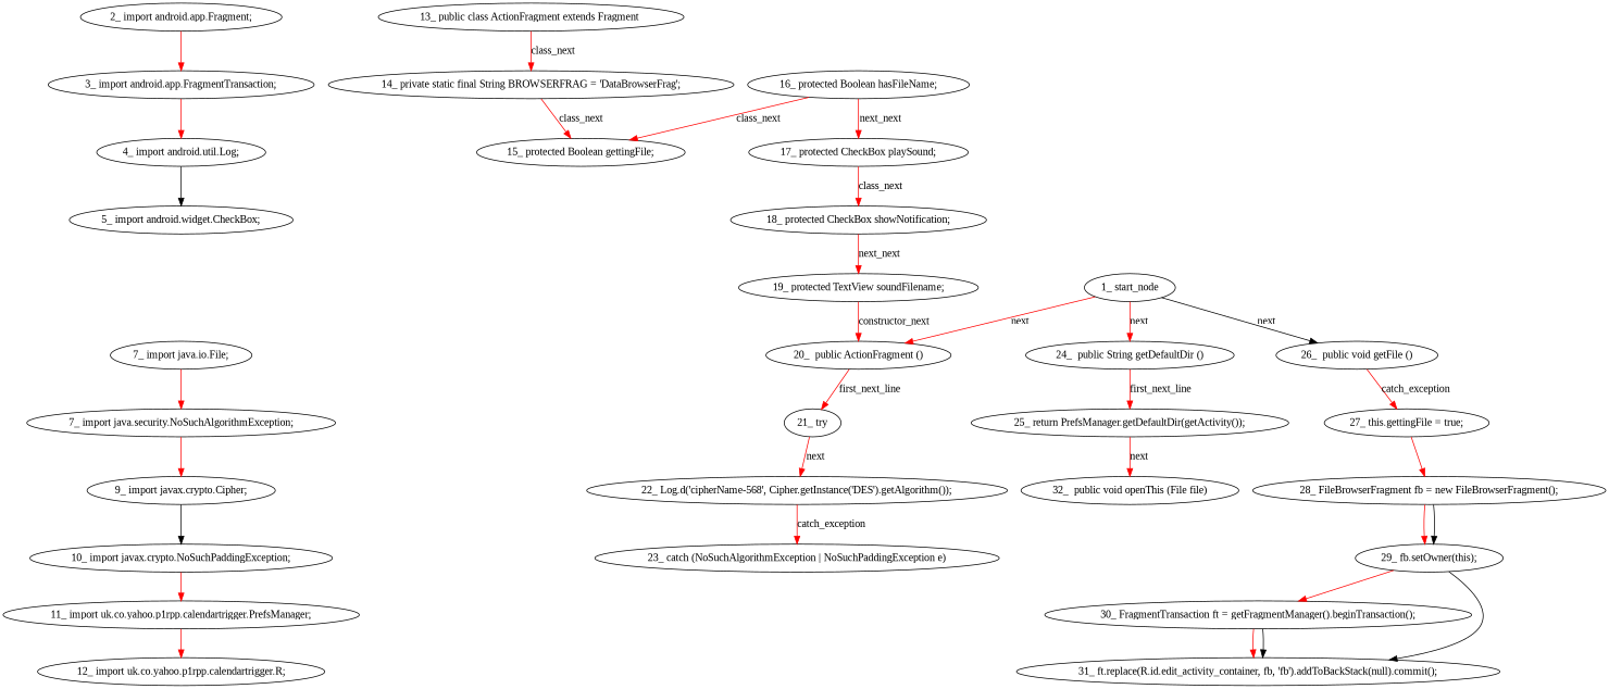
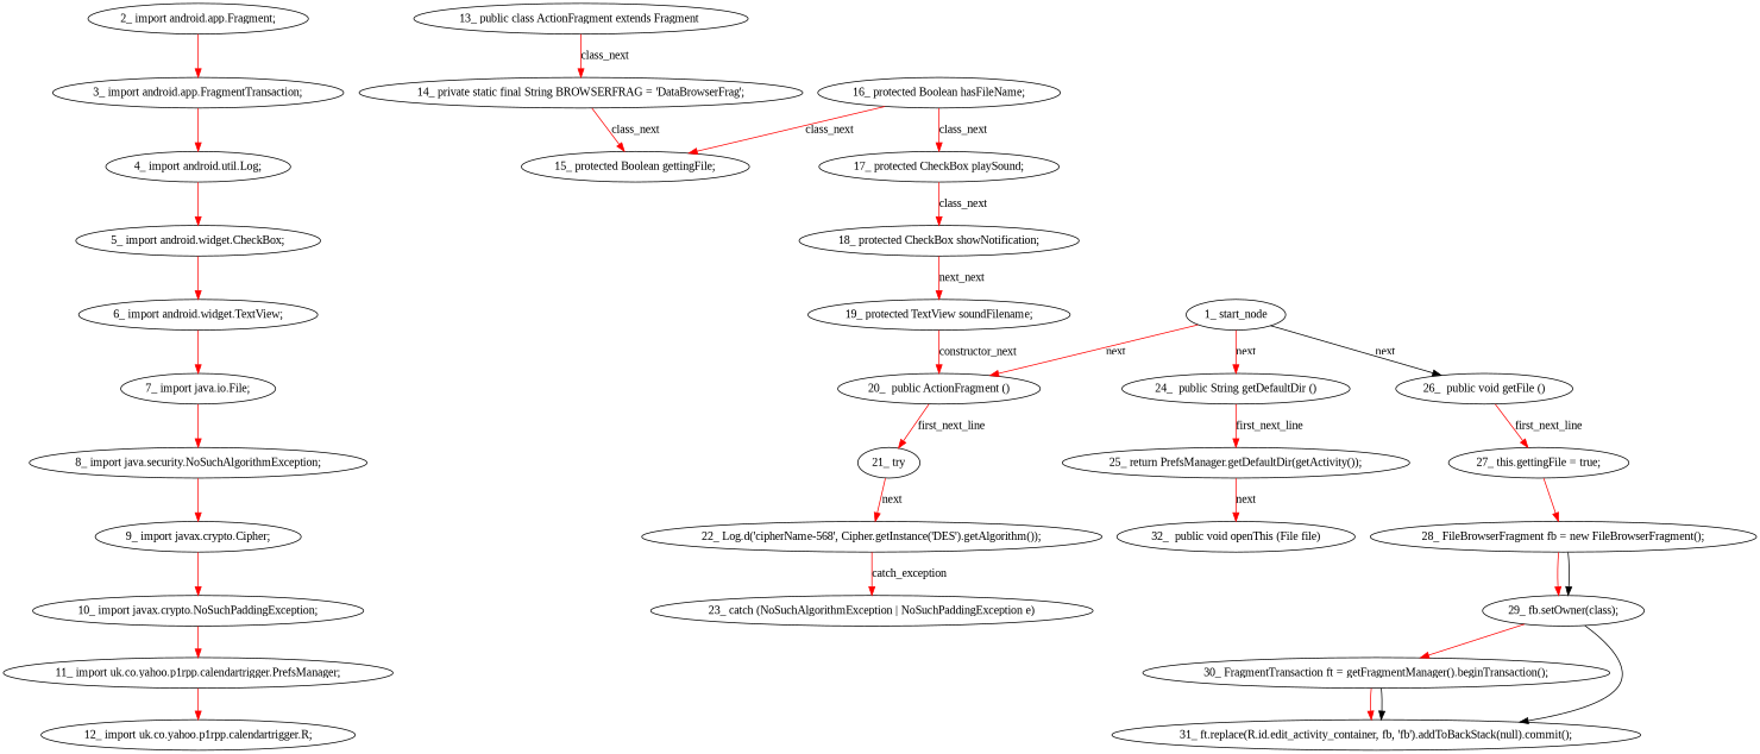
  digraph {
    fontname="Liberation Serif"
    node [fontname="Liberation Serif" type_label=expression_statement]
    edge [color=red controlflow_type="next_line 1', edge_type=CFG_edge, key=0, label='next_line 1" fontname="Liberation Serif"]
    n1 [label="2_ import android.app.Fragment;"]
    n2 [label="3_ import android.app.FragmentTransaction;"]
    n3 [label="4_ import android.util.Log;"]
    n4 [label="5_ import android.widget.CheckBox;"]
+   n5 [label="6_ import android.widget.TextView;"]
    n6 [label="7_ import java.io.File;"]
-   n7 [label="7_ import java.security.NoSuchAlgorithmException;"]
+   n7 [label="8_ import java.security.NoSuchAlgorithmException;"]
    n8 [label="9_ import javax.crypto.Cipher;"]
    n9 [label="10_ import javax.crypto.NoSuchPaddingException;"]
    n10 [label="11_ import uk.co.yahoo.p1rpp.calendartrigger.PrefsManager;"]
    n11 [label="12_ import uk.co.yahoo.p1rpp.calendartrigger.R;"]
    n12 [label="13_ public class ActionFragment extends Fragment " type_label=class_declaration]
    n13 [label="14_ private static final String BROWSERFRAG = 'DataBrowserFrag';"]
    n14 [label="15_ protected Boolean gettingFile;"]
    n15 [label="16_ protected Boolean hasFileName;"]
    n16 [label="17_ protected CheckBox playSound;"]
    n17 [label="18_ protected CheckBox showNotification;"]
    n18 [label="19_ protected TextView soundFilename;"]
    n19 [label="20_  public ActionFragment ()" type_label=constructor_declaration]
    n20 [label="21_ try" type_label=try]
    n21 [label="22_ Log.d('cipherName-568', Cipher.getInstance('DES').getAlgorithm());"]
    n22 [label="23_ catch (NoSuchAlgorithmException | NoSuchPaddingException e)" type_label=catch]
    n23 [label="24_  public String getDefaultDir ()" type_label=method_declaration]
    n24 [label="25_ return PrefsManager.getDefaultDir(getActivity());" type_label=return]
    n25 [label="32_  public void openThis (File file)" type_label=method_declaration]
    n26 [label="26_  public void getFile ()" type_label=method_declaration]
    n27 [label="27_ this.gettingFile = true;"]
    n28 [label="28_ FileBrowserFragment fb = new FileBrowserFragment();"]
-   n29 [label="29_ fb.setOwner(this);"]
+   n29 [label="29_ fb.setOwner(class);"]
    n30 [label="30_ FragmentTransaction ft = getFragmentManager().beginTransaction();"]
    n31 [label="31_ ft.replace(R.id.edit_activity_container, fb, 'fb').addToBackStack(null).commit();"]
    n32 [label="1_ start_node" type_label=start]
    n1 -> n2
    n2 -> n3
-   n3 -> n4 [color=black]
+   n3 -> n4
+   n4 -> n5
+   n5 -> n6
    n6 -> n7
    n7 -> n8
-   n8 -> n9 [color=black]
+   n8 -> n9
    n9 -> n10
    n10 -> n11
    n12 -> n13 [controlflow_type=class_next edge_type=CFG_edge label=class_next]
    n13 -> n14 [controlflow_type=class_next edge_type=CFG_edge label=class_next]
    n15 -> n14 [controlflow_type=class_next edge_type=CFG_edge label=class_next]
-   n15 -> n16 [controlflow_type=class_next edge_type=CFG_edge label=next_next]
+   n15 -> n16 [controlflow_type=class_next edge_type=CFG_edge label=class_next]
    n16 -> n17 [controlflow_type=class_next edge_type=CFG_edge label=class_next]
    n17 -> n18 [controlflow_type=class_next edge_type=CFG_edge label=next_next]
    n18 -> n19 [controlflow_type=constructor_next edge_type=CFG_edge label=constructor_next]
    n19 -> n20 [controlflow_type=first_next_line edge_type=CFG_edge label=first_next_line]
    n20 -> n21 [controlflow_type=next edge_type=CFG_edge label=next]
    n21 -> n22 [controlflow_type=catch_exception edge_type=CFG_edge label=catch_exception]
    n23 -> n24 [controlflow_type=first_next_line edge_type=CFG_edge label=first_next_line]
    n24 -> n25 [controlflow_type=next edge_type=CFG_edge label=next]
-   n26 -> n27 [controlflow_type=first_next_line edge_type=CFG_edge label=catch_exception]
+   n26 -> n27 [controlflow_type=first_next_line edge_type=CFG_edge label=first_next_line]
    n27 -> n28
    n28 -> n29
    n28 -> n29 [used_def=fb color="" controlflow_type=""]
    n29 -> n30
    n29 -> n31 [used_def=fb color="" controlflow_type=""]
    n30 -> n31
    n30 -> n31 [used_def=ft color="" controlflow_type=""]
    n32 -> n19 [controlflow_type=next edge_type=CFG_edge label=next]
    n32 -> n23 [controlflow_type=next edge_type=CFG_edge label=next]
    n32 -> n26 [color=black controlflow_type=next edge_type=CFG_edge label=next]
  }
